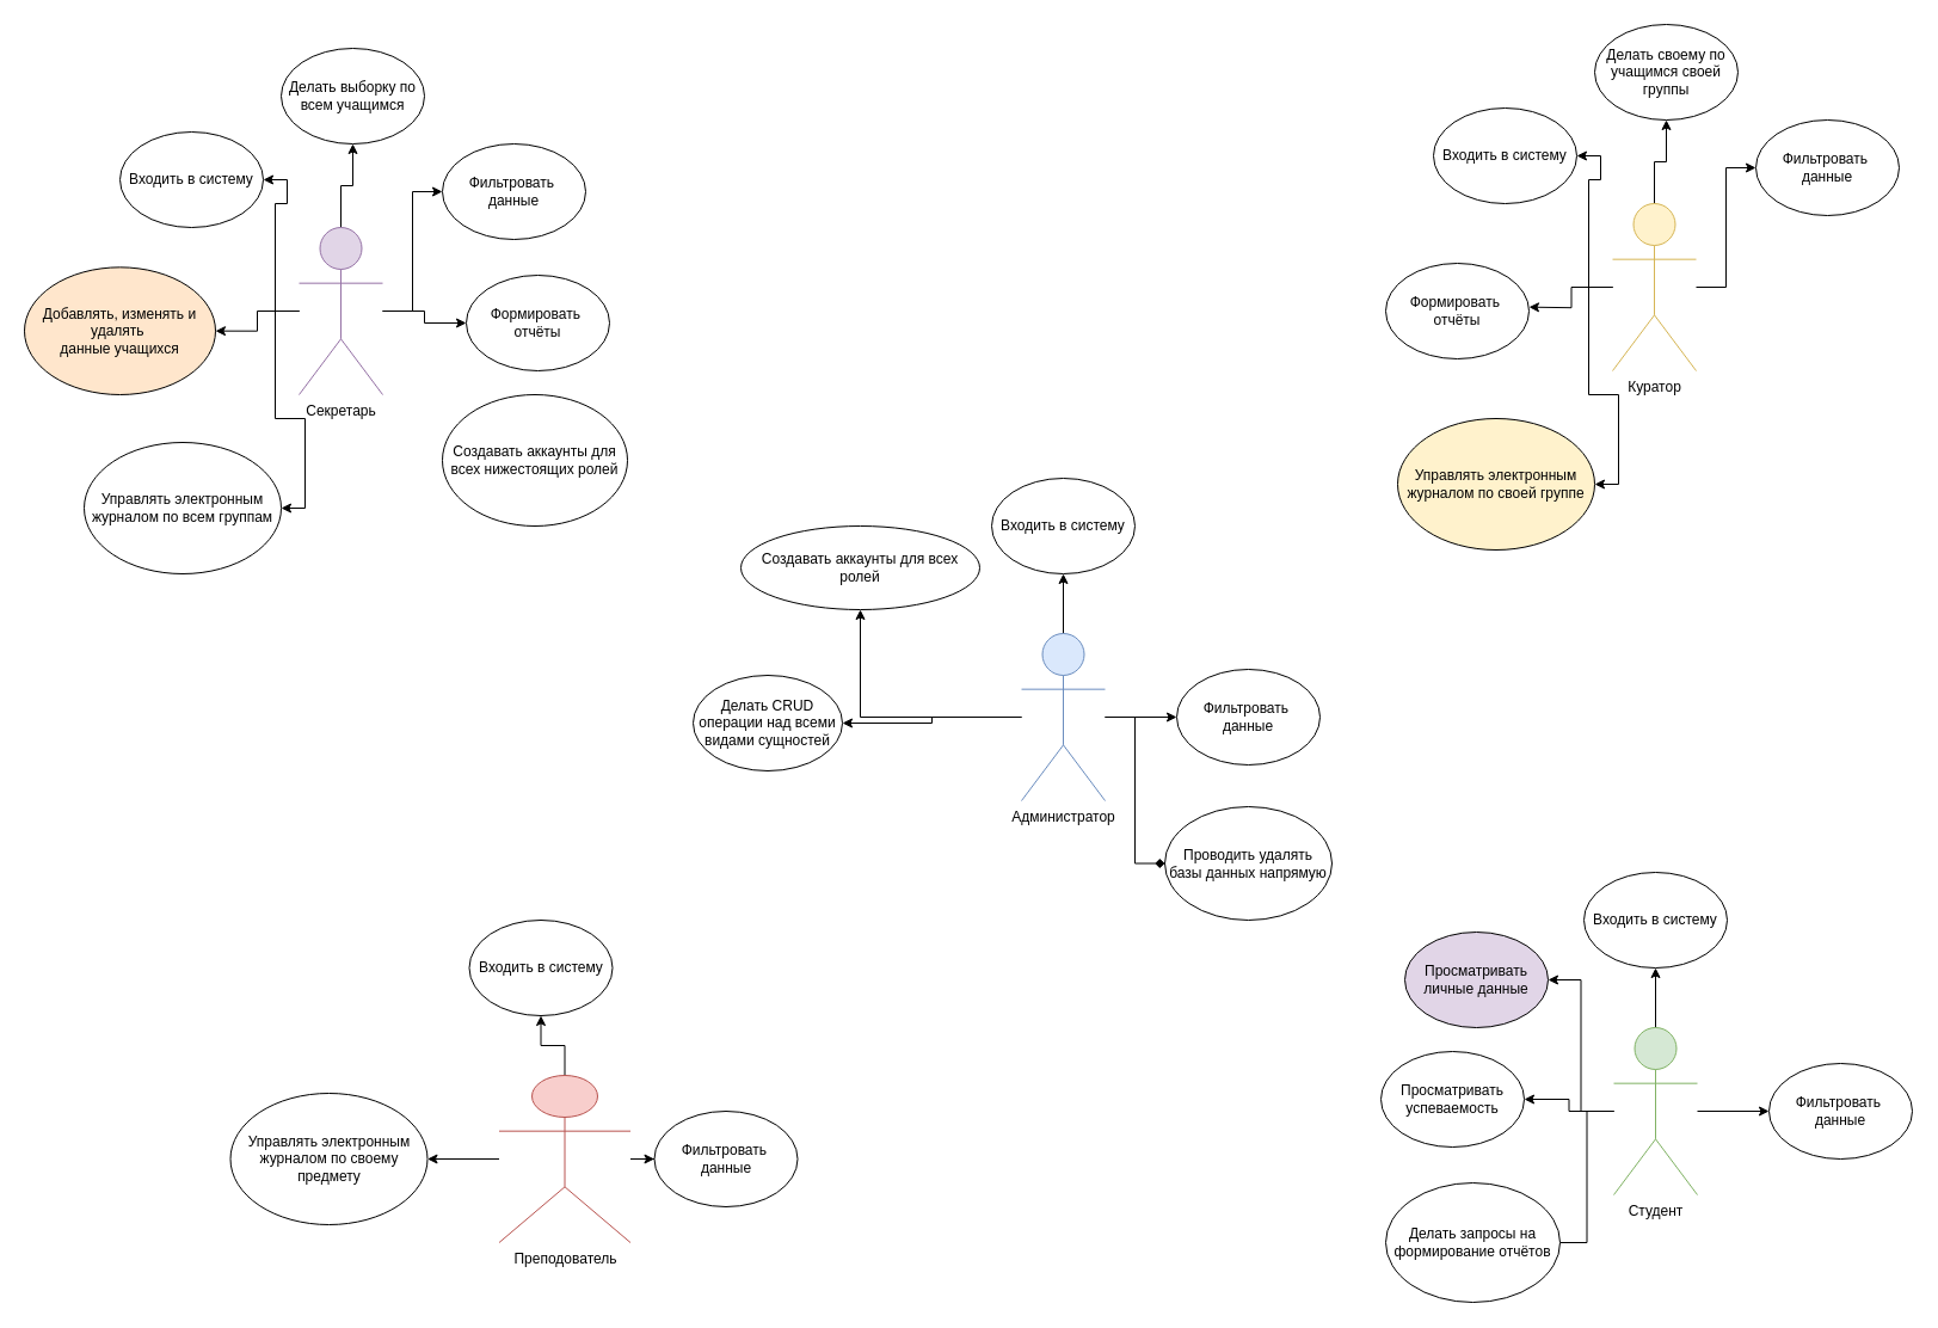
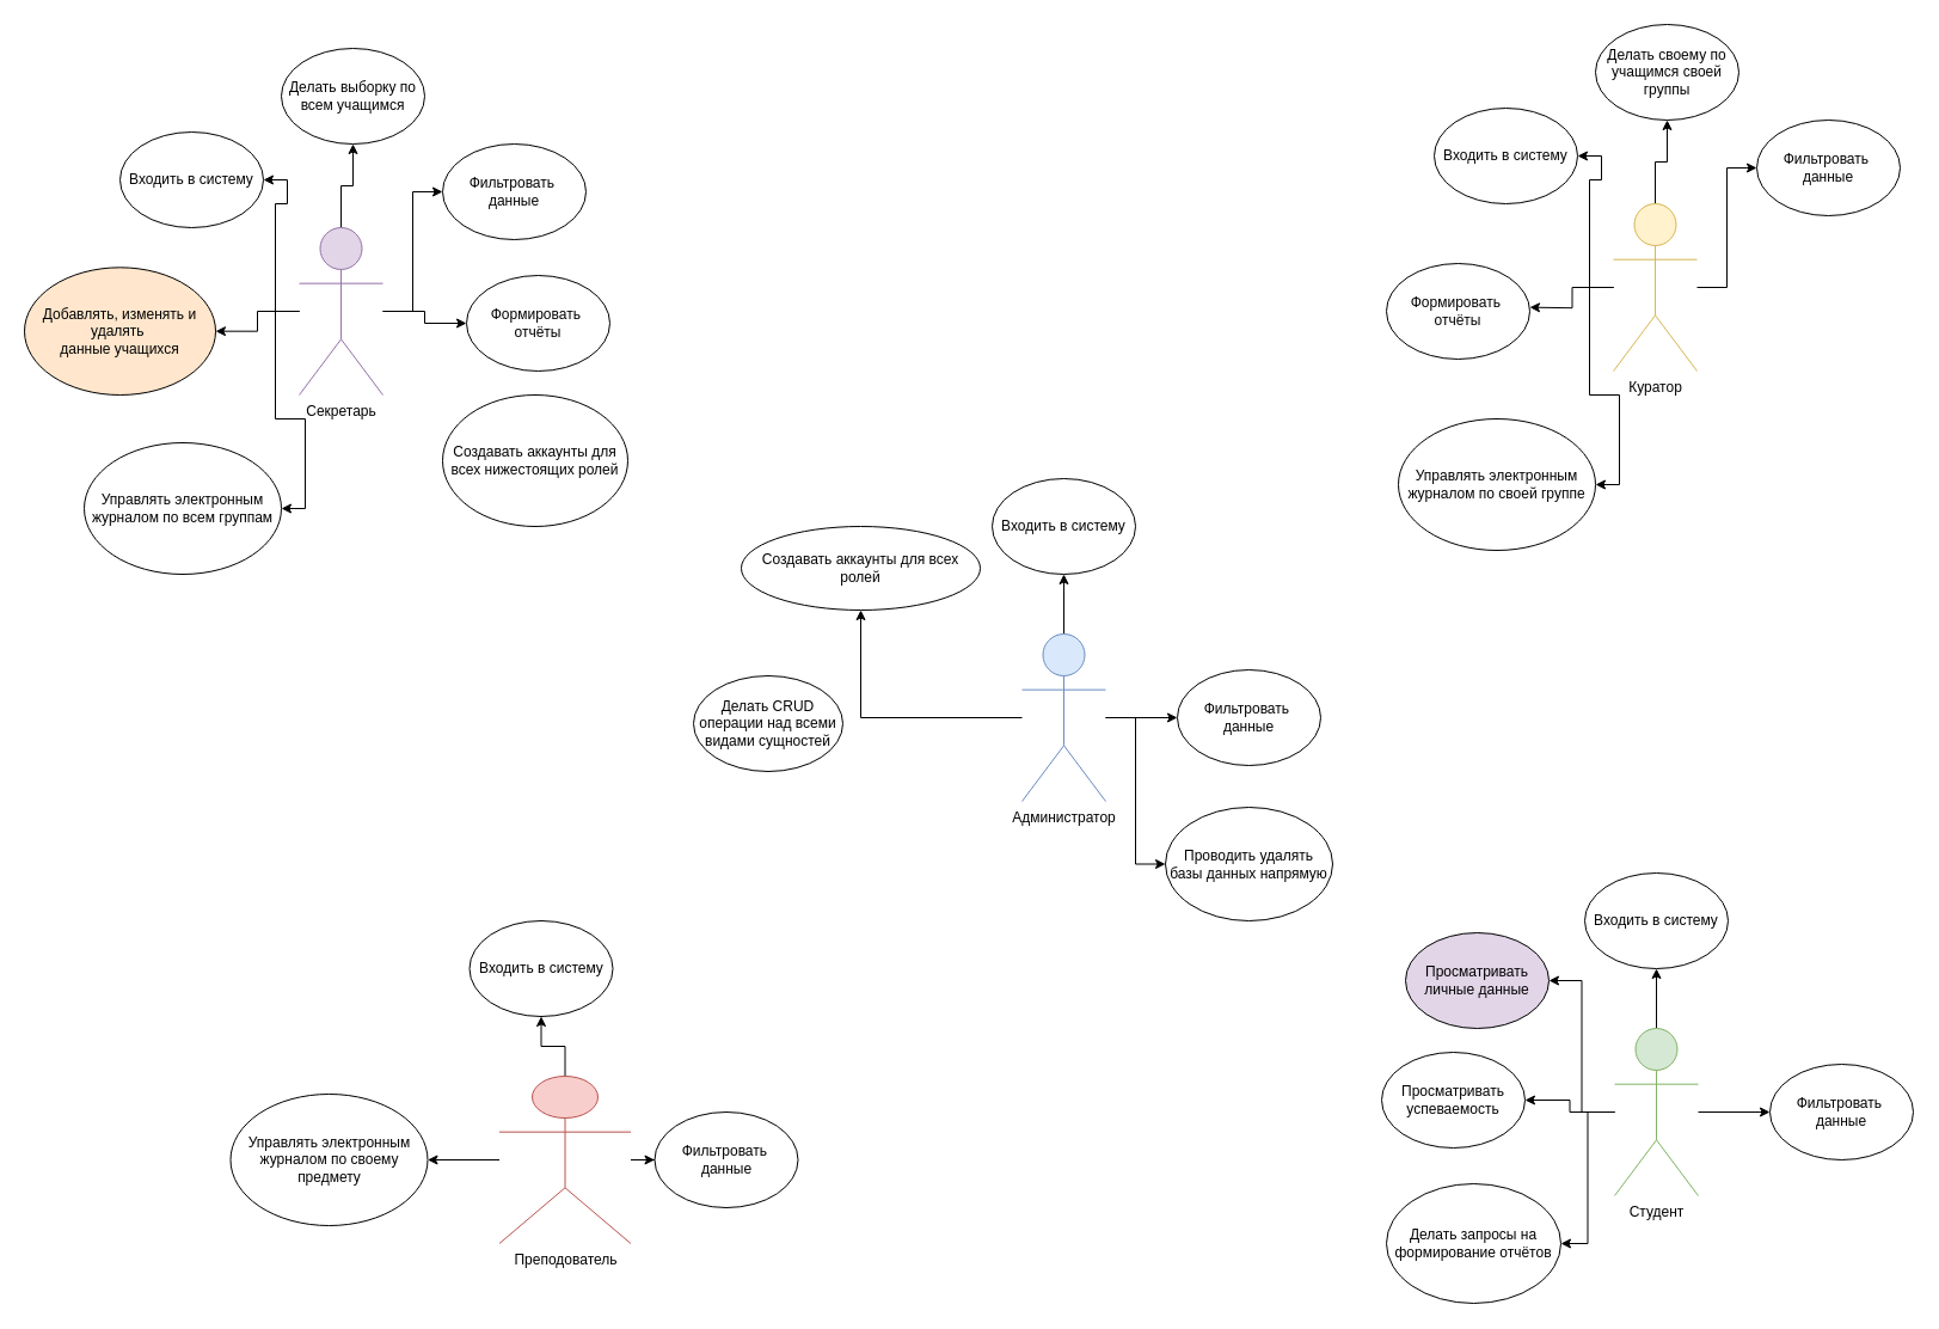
  <mxCell id="0" />
  <mxCell id="1" parent="0" />
  <mxCell id="2" style="edgeStyle=orthogonalEdgeStyle;rounded=0;orthogonalLoop=1;jettySize=auto;html=1;entryX=1;entryY=0.5;entryDx=0;entryDy=0;" edge="1" parent="1" source="8" target="12"><mxGeometry relative="1" as="geometry" /></mxCell>
  <mxCell id="3" style="edgeStyle=orthogonalEdgeStyle;rounded=0;orthogonalLoop=1;jettySize=auto;html=1;" edge="1" parent="1" source="8" target="13"><mxGeometry relative="1" as="geometry" /></mxCell>
  <mxCell id="4" style="edgeStyle=orthogonalEdgeStyle;rounded=0;orthogonalLoop=1;jettySize=auto;html=1;" edge="1" parent="1" source="8" target="9"><mxGeometry relative="1" as="geometry" /></mxCell>
  <mxCell id="5" style="edgeStyle=orthogonalEdgeStyle;rounded=0;orthogonalLoop=1;jettySize=auto;html=1;entryX=1;entryY=0.5;entryDx=0;entryDy=0;" edge="1" parent="1" source="8" target="14"><mxGeometry relative="1" as="geometry" /></mxCell>
  <mxCell id="6" style="edgeStyle=orthogonalEdgeStyle;rounded=0;orthogonalLoop=1;jettySize=auto;html=1;" edge="1" parent="1" source="8" target="11"><mxGeometry relative="1" as="geometry" /></mxCell>
  <mxCell id="7" style="edgeStyle=orthogonalEdgeStyle;rounded=0;orthogonalLoop=1;jettySize=auto;html=1;" edge="1" parent="1" source="8" target="10"><mxGeometry relative="1" as="geometry" /></mxCell>
  <mxCell id="8" value="Секретарь" style="shape=umlActor;verticalLabelPosition=bottom;verticalAlign=top;html=1;outlineConnect=0;fillColor=#e1d5e7;strokeColor=#9673a6;" vertex="1" parent="1"><mxGeometry x="250" y="190" width="70" height="140" as="geometry" /></mxCell>
  <mxCell id="9" value="Делать выборку по всем учащимся" style="ellipse;whiteSpace=wrap;html=1;" vertex="1" parent="1"><mxGeometry x="235" y="40" width="120" height="80" as="geometry" /></mxCell>
  <mxCell id="10" value="Входить в систему" style="ellipse;whiteSpace=wrap;html=1;" vertex="1" parent="1"><mxGeometry x="100" y="110" width="120" height="80" as="geometry" /></mxCell>
  <mxCell id="11" value="Фильтровать&amp;nbsp;&lt;div&gt;данные&lt;/div&gt;" style="ellipse;whiteSpace=wrap;html=1;" vertex="1" parent="1"><mxGeometry x="370" y="120" width="120" height="80" as="geometry" /></mxCell>
  <mxCell id="12" value="Добавлять, изменять и удалять&amp;nbsp;&lt;div&gt;данные учащихся&lt;/div&gt;" style="ellipse;whiteSpace=wrap;html=1;fillColor=#ffe6cc;" vertex="1" parent="1"><mxGeometry x="20" y="223.33" width="160" height="106.67" as="geometry" /></mxCell>
  <mxCell id="13" value="Формировать&amp;nbsp;&lt;div&gt;отчёты&lt;/div&gt;" style="ellipse;whiteSpace=wrap;html=1;" vertex="1" parent="1"><mxGeometry x="390" y="230" width="120" height="80" as="geometry" /></mxCell>
  <mxCell id="14" value="Управлять электронным журналом по всем группам" style="ellipse;whiteSpace=wrap;html=1;" vertex="1" parent="1"><mxGeometry x="70" y="370" width="165" height="110" as="geometry" /></mxCell>
  <mxCell id="15" style="edgeStyle=orthogonalEdgeStyle;rounded=0;orthogonalLoop=1;jettySize=auto;html=1;entryX=1;entryY=0.5;entryDx=0;entryDy=0;" edge="1" parent="1" source="20"><mxGeometry relative="1" as="geometry"><mxPoint x="1280" y="256.665" as="targetPoint" /></mxGeometry></mxCell>
  <mxCell id="16" style="edgeStyle=orthogonalEdgeStyle;rounded=0;orthogonalLoop=1;jettySize=auto;html=1;" edge="1" parent="1" source="20" target="21"><mxGeometry relative="1" as="geometry" /></mxCell>
  <mxCell id="17" style="edgeStyle=orthogonalEdgeStyle;rounded=0;orthogonalLoop=1;jettySize=auto;html=1;entryX=1;entryY=0.5;entryDx=0;entryDy=0;" edge="1" parent="1" source="20" target="24"><mxGeometry relative="1" as="geometry" /></mxCell>
  <mxCell id="18" style="edgeStyle=orthogonalEdgeStyle;rounded=0;orthogonalLoop=1;jettySize=auto;html=1;" edge="1" parent="1" source="20" target="23"><mxGeometry relative="1" as="geometry" /></mxCell>
  <mxCell id="19" style="edgeStyle=orthogonalEdgeStyle;rounded=0;orthogonalLoop=1;jettySize=auto;html=1;" edge="1" parent="1" source="20" target="22"><mxGeometry relative="1" as="geometry" /></mxCell>
  <mxCell id="20" value="Куратор" style="shape=umlActor;verticalLabelPosition=bottom;verticalAlign=top;html=1;outlineConnect=0;fillColor=#fff2cc;strokeColor=#d6b656;" vertex="1" parent="1"><mxGeometry x="1350" y="170" width="70" height="140" as="geometry" /></mxCell>
  <mxCell id="21" value="Делать своему по учащимся своей группы" style="ellipse;whiteSpace=wrap;html=1;" vertex="1" parent="1"><mxGeometry x="1335" y="20" width="120" height="80" as="geometry" /></mxCell>
  <mxCell id="22" value="Входить в систему" style="ellipse;whiteSpace=wrap;html=1;" vertex="1" parent="1"><mxGeometry x="1200" y="90" width="120" height="80" as="geometry" /></mxCell>
  <mxCell id="23" value="Фильтровать&amp;nbsp;&lt;div&gt;данные&lt;/div&gt;" style="ellipse;whiteSpace=wrap;html=1;" vertex="1" parent="1"><mxGeometry x="1470" y="100" width="120" height="80" as="geometry" /></mxCell>
- <mxCell id="24" value="Управлять электронным журналом по своей группе" style="ellipse;whiteSpace=wrap;html=1;fillColor=#fff2cc;" vertex="1" parent="1"><mxGeometry x="1170" y="350" width="165" height="110" as="geometry" /></mxCell>
+ <mxCell id="24" value="Управлять электронным журналом по своей группе" style="ellipse;whiteSpace=wrap;html=1;" vertex="1" parent="1"><mxGeometry x="1170" y="350" width="165" height="110" as="geometry" /></mxCell>
  <mxCell id="25" style="edgeStyle=orthogonalEdgeStyle;rounded=0;orthogonalLoop=1;jettySize=auto;html=1;entryX=1;entryY=0.5;entryDx=0;entryDy=0;" edge="1" parent="1" source="28" target="31"><mxGeometry relative="1" as="geometry" /></mxCell>
  <mxCell id="26" style="edgeStyle=orthogonalEdgeStyle;rounded=0;orthogonalLoop=1;jettySize=auto;html=1;" edge="1" parent="1" source="28" target="30"><mxGeometry relative="1" as="geometry" /></mxCell>
  <mxCell id="27" style="edgeStyle=orthogonalEdgeStyle;rounded=0;orthogonalLoop=1;jettySize=auto;html=1;" edge="1" parent="1" source="28" target="29"><mxGeometry relative="1" as="geometry" /></mxCell>
  <mxCell id="28" value="Преподователь" style="shape=umlActor;verticalLabelPosition=bottom;verticalAlign=top;html=1;outlineConnect=0;fillColor=#f8cecc;strokeColor=#b85450;" vertex="1" parent="1"><mxGeometry x="417.5" y="900" width="110" height="140" as="geometry" /></mxCell>
  <mxCell id="29" value="Входить в систему" style="ellipse;whiteSpace=wrap;html=1;" vertex="1" parent="1"><mxGeometry x="392.5" y="770" width="120" height="80" as="geometry" /></mxCell>
  <mxCell id="30" value="Фильтровать&amp;nbsp;&lt;div&gt;данные&lt;/div&gt;" style="ellipse;whiteSpace=wrap;html=1;" vertex="1" parent="1"><mxGeometry x="547.5" y="930" width="120" height="80" as="geometry" /></mxCell>
  <mxCell id="31" value="Управлять электронным журналом по своему предмету" style="ellipse;whiteSpace=wrap;html=1;" vertex="1" parent="1"><mxGeometry x="192.5" y="915" width="165" height="110" as="geometry" /></mxCell>
  <mxCell id="32" value="Формировать&amp;nbsp;&lt;div&gt;отчёты&lt;/div&gt;" style="ellipse;whiteSpace=wrap;html=1;" vertex="1" parent="1"><mxGeometry x="1160" y="220" width="120" height="80" as="geometry" /></mxCell>
  <mxCell id="33" style="edgeStyle=orthogonalEdgeStyle;rounded=0;orthogonalLoop=1;jettySize=auto;html=1;" edge="1" parent="1" source="38" target="40"><mxGeometry relative="1" as="geometry" /></mxCell>
  <mxCell id="34" style="edgeStyle=orthogonalEdgeStyle;rounded=0;orthogonalLoop=1;jettySize=auto;html=1;" edge="1" parent="1" source="38" target="39"><mxGeometry relative="1" as="geometry" /></mxCell>
  <mxCell id="35" style="edgeStyle=orthogonalEdgeStyle;rounded=0;orthogonalLoop=1;jettySize=auto;html=1;" edge="1" parent="1" source="38" target="41"><mxGeometry relative="1" as="geometry" /></mxCell>
  <mxCell id="36" style="edgeStyle=orthogonalEdgeStyle;rounded=0;orthogonalLoop=1;jettySize=auto;html=1;entryX=1;entryY=0.5;entryDx=0;entryDy=0;" edge="1" parent="1" source="38" target="42"><mxGeometry relative="1" as="geometry" /></mxCell>
- <mxCell id="37" style="edgeStyle=orthogonalEdgeStyle;rounded=0;orthogonalLoop=1;jettySize=auto;html=1;endArrow=none;" edge="1" parent="1" source="38" target="43"><mxGeometry relative="1" as="geometry" /></mxCell>
+ <mxCell id="37" style="edgeStyle=orthogonalEdgeStyle;rounded=0;orthogonalLoop=1;jettySize=auto;html=1;" edge="1" parent="1" source="38" target="43"><mxGeometry relative="1" as="geometry" /></mxCell>
  <mxCell id="38" value="Студент" style="shape=umlActor;verticalLabelPosition=bottom;verticalAlign=top;html=1;outlineConnect=0;fillColor=#d5e8d4;strokeColor=#82b366;" vertex="1" parent="1"><mxGeometry x="1351" y="860" width="70" height="140" as="geometry" /></mxCell>
  <mxCell id="39" value="Входить в систему" style="ellipse;whiteSpace=wrap;html=1;" vertex="1" parent="1"><mxGeometry x="1326" y="730" width="120" height="80" as="geometry" /></mxCell>
  <mxCell id="40" value="Фильтровать&amp;nbsp;&lt;div&gt;данные&lt;/div&gt;" style="ellipse;whiteSpace=wrap;html=1;" vertex="1" parent="1"><mxGeometry x="1481" y="890" width="120" height="80" as="geometry" /></mxCell>
  <mxCell id="41" value="Просматривать личные данные" style="ellipse;whiteSpace=wrap;html=1;fillColor=#e1d5e7;" vertex="1" parent="1"><mxGeometry x="1176" y="780" width="120" height="80" as="geometry" /></mxCell>
  <mxCell id="42" value="Просматривать успеваемость" style="ellipse;whiteSpace=wrap;html=1;" vertex="1" parent="1"><mxGeometry x="1156" y="880" width="120" height="80" as="geometry" /></mxCell>
  <mxCell id="43" value="Делать запросы на формирование отчётов" style="ellipse;whiteSpace=wrap;html=1;" vertex="1" parent="1"><mxGeometry x="1160" y="990" width="146" height="100" as="geometry" /></mxCell>
  <mxCell id="44" style="edgeStyle=orthogonalEdgeStyle;rounded=0;orthogonalLoop=1;jettySize=auto;html=1;" edge="1" parent="1" source="49" target="51"><mxGeometry relative="1" as="geometry" /></mxCell>
  <mxCell id="45" style="edgeStyle=orthogonalEdgeStyle;rounded=0;orthogonalLoop=1;jettySize=auto;html=1;" edge="1" parent="1" source="49" target="50"><mxGeometry relative="1" as="geometry" /></mxCell>
  <mxCell id="46" style="edgeStyle=orthogonalEdgeStyle;rounded=0;orthogonalLoop=1;jettySize=auto;html=1;" edge="1" parent="1" source="49" target="52"><mxGeometry relative="1" as="geometry" /></mxCell>
- <mxCell id="47" style="edgeStyle=orthogonalEdgeStyle;rounded=0;orthogonalLoop=1;jettySize=auto;html=1;" edge="1" parent="1" source="49" target="53"><mxGeometry relative="1" as="geometry" /></mxCell>
- <mxCell id="48" style="edgeStyle=orthogonalEdgeStyle;rounded=0;orthogonalLoop=1;jettySize=auto;html=1;entryX=0;entryY=0.5;entryDx=0;entryDy=0;endArrow=diamond;" edge="1" parent="1" source="49" target="54"><mxGeometry relative="1" as="geometry" /></mxCell>
+ <mxCell id="48" style="edgeStyle=orthogonalEdgeStyle;rounded=0;orthogonalLoop=1;jettySize=auto;html=1;entryX=0;entryY=0.5;entryDx=0;entryDy=0;" edge="1" parent="1" source="49" target="54"><mxGeometry relative="1" as="geometry" /></mxCell>
  <mxCell id="49" value="Администратор" style="shape=umlActor;verticalLabelPosition=bottom;verticalAlign=top;html=1;outlineConnect=0;fillColor=#dae8fc;strokeColor=#6c8ebf;" vertex="1" parent="1"><mxGeometry x="855" y="530" width="70" height="140" as="geometry" /></mxCell>
  <mxCell id="50" value="Входить в систему" style="ellipse;whiteSpace=wrap;html=1;" vertex="1" parent="1"><mxGeometry x="830" y="400" width="120" height="80" as="geometry" /></mxCell>
  <mxCell id="51" value="Фильтровать&amp;nbsp;&lt;div&gt;данные&lt;/div&gt;" style="ellipse;whiteSpace=wrap;html=1;" vertex="1" parent="1"><mxGeometry x="985" y="560" width="120" height="80" as="geometry" /></mxCell>
  <mxCell id="52" value="Создавать аккаунты для всех ролей" style="ellipse;whiteSpace=wrap;html=1;" vertex="1" parent="1"><mxGeometry x="620" y="440" width="200" height="70" as="geometry" /></mxCell>
  <mxCell id="53" value="Делать CRUD операции над всеми видами сущностей" style="ellipse;whiteSpace=wrap;html=1;" vertex="1" parent="1"><mxGeometry x="580" y="565" width="125" height="80" as="geometry" /></mxCell>
  <mxCell id="54" value="Проводить удалять базы данных напрямую" style="ellipse;whiteSpace=wrap;html=1;" vertex="1" parent="1"><mxGeometry x="975" y="675" width="140" height="95" as="geometry" /></mxCell>
  <mxCell id="55" value="Создавать аккаунты для всех нижестоящих ролей" style="ellipse;whiteSpace=wrap;html=1;" vertex="1" parent="1"><mxGeometry x="370" y="330" width="155" height="110" as="geometry" /></mxCell>
